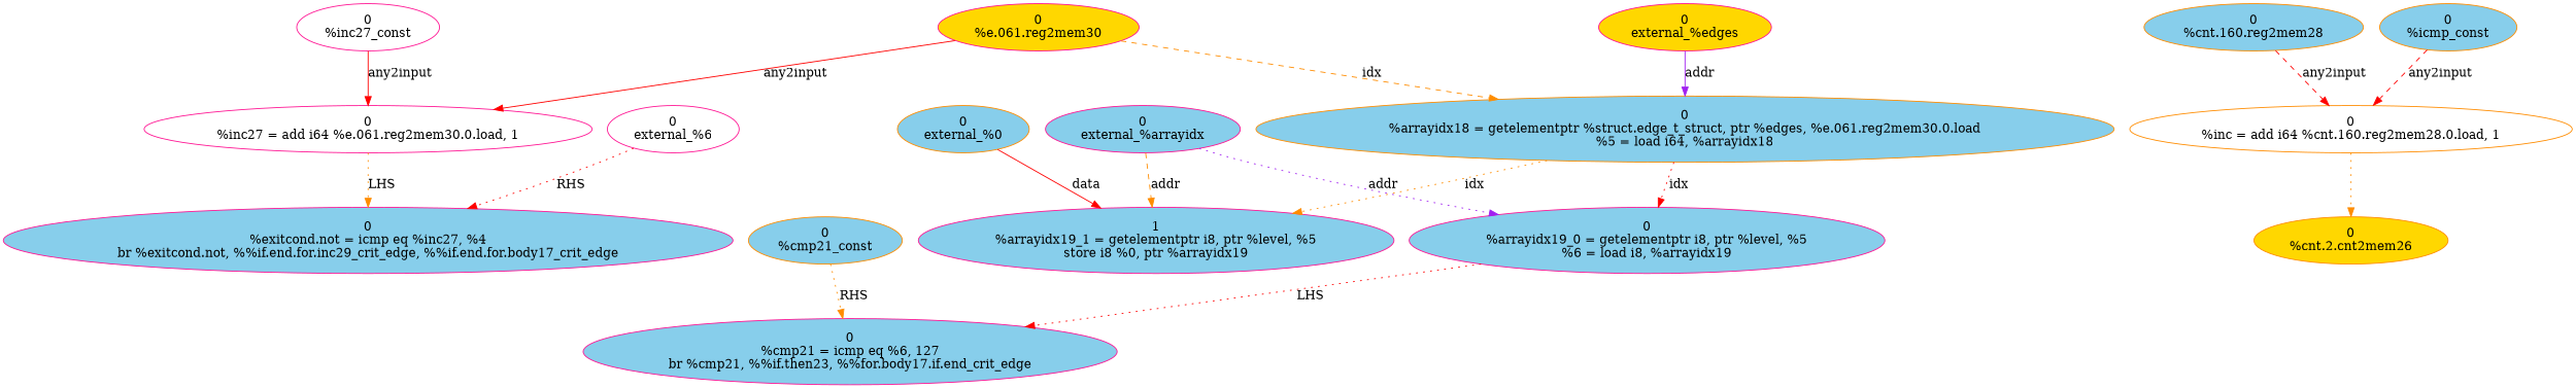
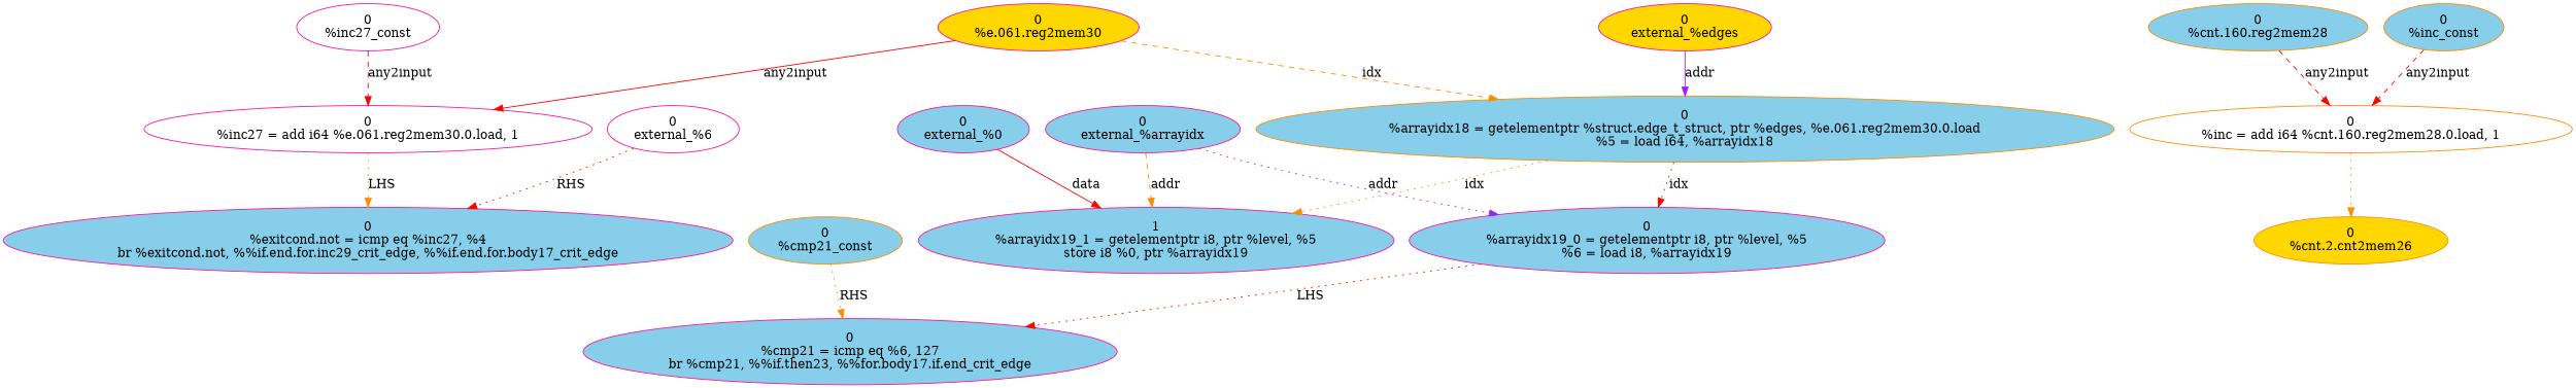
  digraph {
    cond="T-"
    condNode="['%cmp21', '%exitcond.not']"
    exit=True
    latch=False
    loadCount=2
    path="['for.body17', 'if.then23', 'if.end']"
    storeCount=1
    node [color=deeppink fillcolor=skyblue opcode=reg order=0 style=filled type=inst]
    edge [color=red operand=any2input style=dotted]
    n1 [fillcolor=gold label="0\n%e.061.reg2mem30" type=reg]
    n2 [color=darkorange inst="%arrayidx18 = getelementptr %struct.edge_t_struct, ptr %edges, %e.061.reg2mem30.0.load" label="0\n%arrayidx18 = getelementptr %struct.edge_t_struct, ptr %edges, %e.061.reg2mem30.0.load\n%5 = load i64, %arrayidx18" memName="%edges" opcode=gepLoad use="['%edges', '%e.061.reg2mem30.0.load', '%arrayidx18']"]
    n3 [fillcolor=white label="0\n%inc27 = add i64 %e.061.reg2mem30.0.load, 1" opcode=add use="['%e.061.reg2mem30.0.load', '1']"]
    n4 [inst="%arrayidx19 = getelementptr i8, ptr %level, %5" label="0\n%arrayidx19_0 = getelementptr i8, ptr %level, %5\n%6 = load i8, %arrayidx19" memName="%level" opcode=gepLoad use="['%level', '%5', '%arrayidx19']"]
    n5 [inst="%arrayidx19 = getelementptr i8, ptr %level, %5" label="1\n%arrayidx19_1 = getelementptr i8, ptr %level, %5\nstore i8 %0, ptr %arrayidx19" memName="%level" opcode=gepStore order=1 use="['%level', '%5', '%0', '%arrayidx19']"]
    n6 [F="if.end.for.body17_crit_edge" T="if.end.for.inc29_crit_edge" cmpMode=eq label="0\n%exitcond.not = icmp eq %inc27, %4\nbr %exitcond.not, %%if.end.for.inc29_crit_edge, %%if.end.for.body17_crit_edge" opcode=cmp use="['%inc27', '%4']"]
    n7 [color=darkorange label="0\n%cnt.160.reg2mem28" type=reg]
    n8 [color=darkorange fillcolor=white label="0\n%inc = add i64 %cnt.160.reg2mem28.0.load, 1" opcode=add use="['%cnt.160.reg2mem28.0.load', '1']"]
    n9 [color=darkorange fillcolor=gold label="0\n%cnt.2.cnt2mem26" type=reg]
    n10 [F="for.body17.if.end_crit_edge" T="if.then23" cmpMode=eq label="0\n%cmp21 = icmp eq %6, 127\nbr %cmp21, %%if.then23, %%for.body17.if.end_crit_edge" opcode=cmp use="['%6', '127']"]
    n11 [fillcolor=gold label="0\nexternal_%edges" type=external]
    n12 [label="0\nexternal_%arrayidx" type=external]
    n13 [color=darkorange constVal=127 inst="%cmp21 = icmp eq %6, 127" label="0\n%cmp21_const" opcode=const type=constant]
-   n14 [color=darkorange label="0\nexternal_%0" type=external]
-   n15 [color=darkorange constVal=1 inst="%inc = add i64 %cnt.160.reg2mem28.0.load, 1" label="0\n%icmp_const" opcode=const type=constant]
+   n14 [label="0\nexternal_%0" type=external]
+   n15 [color=darkorange constVal=1 inst="%inc = add i64 %cnt.160.reg2mem28.0.load, 1" label="0\n%inc_const" opcode=const type=constant]
    n16 [constVal=1 fillcolor=white inst="%inc27 = add i64 %e.061.reg2mem30.0.load, 1" label="0\n%inc27_const" opcode=const type=constant]
    n17 [fillcolor=white label="0\nexternal_%6" type=external]
    n1 -> n2 [color=darkorange label=idx operand=idx style=dashed]
    n1 -> n3 [label=any2input style=solid]
    n2 -> n4 [label=idx operand=idx]
    n2 -> n5 [color=darkorange label=idx operand=idx]
    n3 -> n6 [color=darkorange label=LHS operand=LHS]
    n4 -> n10 [label=LHS operand=LHS]
    n7 -> n8 [label=any2input style=dashed]
    n8 -> n9 [color=darkorange operand=""]
    n11 -> n2 [color=purple label=addr operand=addr style=solid]
    n12 -> n4 [color=purple label=addr operand=addr]
    n12 -> n5 [color=darkorange label=addr operand=addr style=dashed]
    n13 -> n10 [color=darkorange label=RHS operand=RHS]
    n14 -> n5 [label=data operand=data style=solid]
    n15 -> n8 [label=any2input style=dashed]
-   n16 -> n3 [label=any2input style=solid]
+   n16 -> n3 [label=any2input style=dashed]
    n17 -> n6 [label=RHS operand=RHS]
  }
